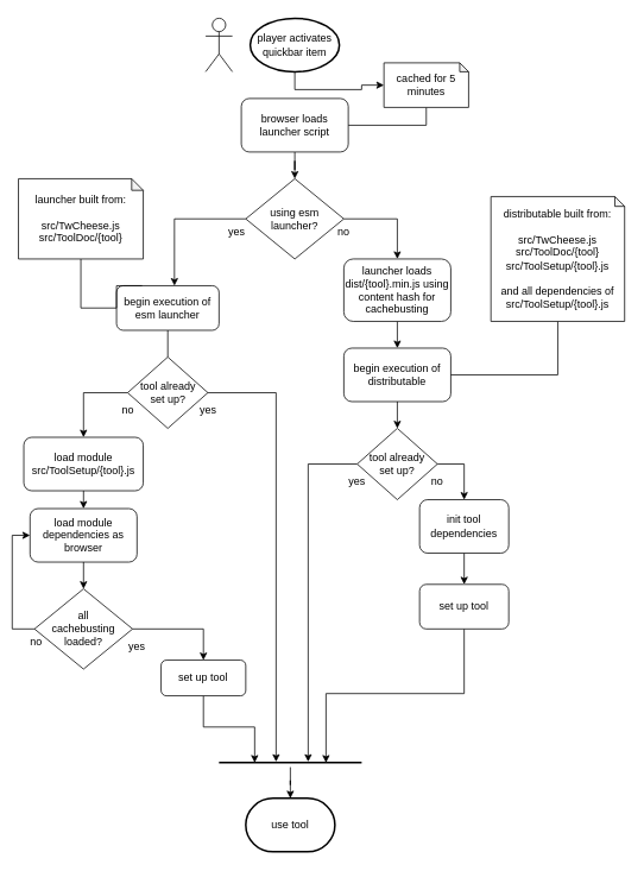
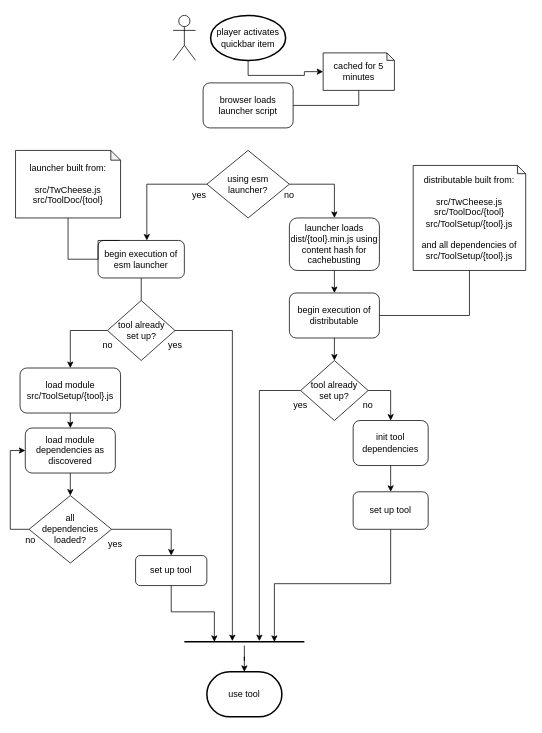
  <mxCell id="0" />
  <mxCell id="1" parent="0" />
  <mxCell id="2" value="" style="shape=umlActor;verticalLabelPosition=bottom;labelBackgroundColor=#ffffff;verticalAlign=top;html=1;outlineConnect=0;" parent="1" vertex="1"><mxGeometry x="230" y="20" width="30" height="60" as="geometry" /></mxCell>
  <mxCell id="3" value="" style="edgeStyle=orthogonalEdgeStyle;rounded=0;orthogonalLoop=1;jettySize=auto;html=1;exitX=0.5;exitY=1;exitDx=0;exitDy=0;exitPerimeter=0;" parent="1" source="52" target="51" edge="1"><mxGeometry relative="1" as="geometry"><mxPoint x="330" y="120" as="targetPoint" /><mxPoint x="330" y="70" as="sourcePoint" /></mxGeometry></mxCell>
- <mxCell id="4" style="edgeStyle=orthogonalEdgeStyle;rounded=0;orthogonalLoop=1;jettySize=auto;html=1;exitX=0.5;exitY=1;exitDx=0;exitDy=0;" parent="1" source="6" target="9" edge="1"><mxGeometry relative="1" as="geometry" /></mxCell>
  <mxCell id="5" value="" style="edgeStyle=orthogonalEdgeStyle;rounded=0;orthogonalLoop=1;jettySize=auto;html=1;entryX=0.5;entryY=1;entryDx=0;entryDy=0;entryPerimeter=0;endArrow=none;endFill=0;" parent="1" source="6" target="51" edge="1"><mxGeometry relative="1" as="geometry"><mxPoint x="470" y="140" as="targetPoint" /></mxGeometry></mxCell>
  <mxCell id="6" value="browser loads launcher script" style="rounded=1;whiteSpace=wrap;html=1;" parent="1" vertex="1"><mxGeometry x="270" y="110" width="120" height="60" as="geometry" /></mxCell>
  <mxCell id="7" style="edgeStyle=orthogonalEdgeStyle;rounded=0;orthogonalLoop=1;jettySize=auto;html=1;exitX=0;exitY=0.5;exitDx=0;exitDy=0;entryX=0.565;entryY=0;entryDx=0;entryDy=0;entryPerimeter=0;" parent="1" source="9" target="11" edge="1"><mxGeometry relative="1" as="geometry" /></mxCell>
  <mxCell id="8" style="edgeStyle=orthogonalEdgeStyle;rounded=0;orthogonalLoop=1;jettySize=auto;html=1;exitX=1;exitY=0.5;exitDx=0;exitDy=0;entryX=0.5;entryY=0;entryDx=0;entryDy=0;endArrow=classic;endFill=1;" parent="1" source="9" target="28" edge="1"><mxGeometry relative="1" as="geometry" /></mxCell>
  <mxCell id="9" value="using esm launcher?" style="rhombus;whiteSpace=wrap;html=1;" parent="1" vertex="1"><mxGeometry x="275" y="200" width="110" height="90" as="geometry" /></mxCell>
  <mxCell id="10" style="edgeStyle=orthogonalEdgeStyle;rounded=0;orthogonalLoop=1;jettySize=auto;html=1;exitX=0.5;exitY=1;exitDx=0;exitDy=0;entryX=0.5;entryY=0;entryDx=0;entryDy=0;endArrow=none;endFill=0;" parent="1" source="11" target="17" edge="1"><mxGeometry relative="1" as="geometry" /></mxCell>
  <mxCell id="11" value="begin execution of esm launcher" style="rounded=1;whiteSpace=wrap;html=1;" parent="1" vertex="1"><mxGeometry x="130" y="320" width="115" height="50" as="geometry" /></mxCell>
  <mxCell id="12" style="edgeStyle=orthogonalEdgeStyle;rounded=0;orthogonalLoop=1;jettySize=auto;html=1;exitX=0.5;exitY=1;exitDx=0;exitDy=0;exitPerimeter=0;entryX=0;entryY=0.5;entryDx=0;entryDy=0;endArrow=none;endFill=0;" parent="1" source="13" target="11" edge="1"><mxGeometry relative="1" as="geometry" /></mxCell>
  <mxCell id="13" value="&lt;div&gt;launcher built from:&lt;/div&gt;&lt;div&gt;&lt;br&gt;&lt;/div&gt;&lt;div&gt;src/TwCheese.js&lt;/div&gt;&lt;div&gt;src/ToolDoc/{tool}&lt;/div&gt;" style="shape=note;whiteSpace=wrap;html=1;backgroundOutline=1;darkOpacity=0.05;size=13;" parent="1" vertex="1"><mxGeometry x="20" y="200" width="140" height="90" as="geometry" /></mxCell>
  <mxCell id="14" style="edgeStyle=orthogonalEdgeStyle;rounded=0;orthogonalLoop=1;jettySize=auto;html=1;exitX=0.25;exitY=0;exitDx=0;exitDy=0;entryX=0;entryY=0.5;entryDx=0;entryDy=0;endArrow=none;endFill=0;" parent="1" source="11" target="11" edge="1"><mxGeometry relative="1" as="geometry" /></mxCell>
  <mxCell id="15" style="edgeStyle=orthogonalEdgeStyle;rounded=0;orthogonalLoop=1;jettySize=auto;html=1;exitX=0;exitY=0.5;exitDx=0;exitDy=0;entryX=0.5;entryY=0;entryDx=0;entryDy=0;endArrow=classic;endFill=1;" parent="1" source="17" target="19" edge="1"><mxGeometry relative="1" as="geometry" /></mxCell>
  <mxCell id="16" style="edgeStyle=orthogonalEdgeStyle;rounded=0;orthogonalLoop=1;jettySize=auto;html=1;exitX=1;exitY=0.5;exitDx=0;exitDy=0;entryX=0.4;entryY=0.4;entryDx=0;entryDy=0;entryPerimeter=0;endArrow=classic;endFill=1;" parent="1" source="17" target="26" edge="1"><mxGeometry relative="1" as="geometry" /></mxCell>
  <mxCell id="17" value="&lt;div&gt;tool already&lt;/div&gt;&lt;div&gt; set up?&lt;/div&gt;" style="rhombus;whiteSpace=wrap;html=1;" parent="1" vertex="1"><mxGeometry x="142.5" y="400" width="90" height="80" as="geometry" /></mxCell>
  <mxCell id="18" style="edgeStyle=orthogonalEdgeStyle;rounded=0;orthogonalLoop=1;jettySize=auto;html=1;exitX=0.5;exitY=1;exitDx=0;exitDy=0;entryX=0.5;entryY=0;entryDx=0;entryDy=0;endArrow=classic;endFill=1;" parent="1" source="19" target="21" edge="1"><mxGeometry relative="1" as="geometry" /></mxCell>
  <mxCell id="19" value="&lt;div&gt;load module&lt;/div&gt;&lt;div&gt;src/ToolSetup/{tool}.js&lt;br&gt;&lt;/div&gt;" style="rounded=1;whiteSpace=wrap;html=1;" parent="1" vertex="1"><mxGeometry x="26" y="490" width="134" height="60" as="geometry" /></mxCell>
  <mxCell id="20" style="edgeStyle=orthogonalEdgeStyle;rounded=0;orthogonalLoop=1;jettySize=auto;html=1;exitX=0.5;exitY=1;exitDx=0;exitDy=0;entryX=0.5;entryY=0;entryDx=0;entryDy=0;endArrow=classic;endFill=1;" parent="1" source="21" target="24" edge="1"><mxGeometry relative="1" as="geometry" /></mxCell>
- <mxCell id="21" value="load module dependencies as browser" style="rounded=1;whiteSpace=wrap;html=1;" parent="1" vertex="1"><mxGeometry x="33" y="570" width="120" height="60" as="geometry" /></mxCell>
+ <mxCell id="21" value="load module dependencies as discovered" style="rounded=1;whiteSpace=wrap;html=1;" parent="1" vertex="1"><mxGeometry x="33" y="570" width="120" height="60" as="geometry" /></mxCell>
  <mxCell id="22" style="edgeStyle=orthogonalEdgeStyle;rounded=0;orthogonalLoop=1;jettySize=auto;html=1;exitX=0;exitY=0.5;exitDx=0;exitDy=0;entryX=0;entryY=0.5;entryDx=0;entryDy=0;endArrow=classic;endFill=1;" parent="1" source="24" target="21" edge="1"><mxGeometry relative="1" as="geometry" /></mxCell>
  <mxCell id="23" style="edgeStyle=orthogonalEdgeStyle;rounded=0;orthogonalLoop=1;jettySize=auto;html=1;exitX=1;exitY=0.5;exitDx=0;exitDy=0;entryX=0.5;entryY=0;entryDx=0;entryDy=0;" parent="1" source="24" target="50" edge="1"><mxGeometry relative="1" as="geometry" /></mxCell>
- <mxCell id="24" value="&lt;div&gt;all&lt;br&gt;&lt;/div&gt;&lt;div&gt;cachebusting loaded?&lt;/div&gt;" style="rhombus;whiteSpace=wrap;html=1;" parent="1" vertex="1"><mxGeometry x="38" y="660" width="110" height="90" as="geometry" /></mxCell>
+ <mxCell id="24" value="&lt;div&gt;all&lt;br&gt;&lt;/div&gt;&lt;div&gt;dependencies loaded?&lt;/div&gt;" style="rhombus;whiteSpace=wrap;html=1;" parent="1" vertex="1"><mxGeometry x="38" y="660" width="110" height="90" as="geometry" /></mxCell>
  <mxCell id="25" style="edgeStyle=orthogonalEdgeStyle;rounded=0;orthogonalLoop=1;jettySize=auto;html=1;entryX=0.5;entryY=0;entryDx=0;entryDy=0;entryPerimeter=0;endArrow=classic;endFill=1;" parent="1" source="26" target="38" edge="1"><mxGeometry relative="1" as="geometry" /></mxCell>
  <mxCell id="26" value="" style="line;strokeWidth=2;html=1;" parent="1" vertex="1"><mxGeometry x="245" y="850" width="160" height="10" as="geometry" /></mxCell>
  <mxCell id="27" style="edgeStyle=orthogonalEdgeStyle;rounded=0;orthogonalLoop=1;jettySize=auto;html=1;exitX=0.5;exitY=1;exitDx=0;exitDy=0;entryX=0.5;entryY=0;entryDx=0;entryDy=0;endArrow=classic;endFill=1;" parent="1" source="28" target="30" edge="1"><mxGeometry relative="1" as="geometry" /></mxCell>
  <mxCell id="28" value="launcher loads dist/{tool}.min.js using content hash for cachebusting" style="rounded=1;whiteSpace=wrap;html=1;" parent="1" vertex="1"><mxGeometry x="385" y="290" width="120" height="70" as="geometry" /></mxCell>
  <mxCell id="29" style="edgeStyle=orthogonalEdgeStyle;rounded=0;orthogonalLoop=1;jettySize=auto;html=1;exitX=0.5;exitY=1;exitDx=0;exitDy=0;entryX=0.5;entryY=0;entryDx=0;entryDy=0;endArrow=classic;endFill=1;" parent="1" source="30" target="33" edge="1"><mxGeometry relative="1" as="geometry" /></mxCell>
  <mxCell id="30" value="begin execution of distributable" style="rounded=1;whiteSpace=wrap;html=1;" parent="1" vertex="1"><mxGeometry x="385" y="390" width="120" height="60" as="geometry" /></mxCell>
  <mxCell id="31" style="edgeStyle=orthogonalEdgeStyle;rounded=0;orthogonalLoop=1;jettySize=auto;html=1;exitX=0;exitY=0.5;exitDx=0;exitDy=0;entryX=0.625;entryY=0.4;entryDx=0;entryDy=0;entryPerimeter=0;endArrow=classic;endFill=1;" parent="1" source="33" target="26" edge="1"><mxGeometry relative="1" as="geometry" /></mxCell>
  <mxCell id="32" style="edgeStyle=orthogonalEdgeStyle;rounded=0;orthogonalLoop=1;jettySize=auto;html=1;exitX=1;exitY=0.5;exitDx=0;exitDy=0;entryX=0.5;entryY=0;entryDx=0;entryDy=0;endArrow=classic;endFill=1;" parent="1" source="33" target="35" edge="1"><mxGeometry relative="1" as="geometry" /></mxCell>
  <mxCell id="33" value="&lt;div&gt;tool already&lt;/div&gt;&lt;div&gt;set up?&lt;br&gt;&lt;/div&gt;" style="rhombus;whiteSpace=wrap;html=1;" parent="1" vertex="1"><mxGeometry x="400" y="480" width="90" height="80" as="geometry" /></mxCell>
  <mxCell id="34" style="edgeStyle=orthogonalEdgeStyle;rounded=0;orthogonalLoop=1;jettySize=auto;html=1;exitX=0.5;exitY=1;exitDx=0;exitDy=0;entryX=0.5;entryY=0;entryDx=0;entryDy=0;" parent="1" source="35" target="48" edge="1"><mxGeometry relative="1" as="geometry" /></mxCell>
  <mxCell id="35" value="init tool dependencies" style="rounded=1;whiteSpace=wrap;html=1;" parent="1" vertex="1"><mxGeometry x="470" y="560" width="100" height="60" as="geometry" /></mxCell>
  <mxCell id="36" style="edgeStyle=orthogonalEdgeStyle;rounded=0;orthogonalLoop=1;jettySize=auto;html=1;exitX=0.5;exitY=1;exitDx=0;exitDy=0;exitPerimeter=0;entryX=1;entryY=0.5;entryDx=0;entryDy=0;endArrow=none;endFill=0;" parent="1" source="37" target="30" edge="1"><mxGeometry relative="1" as="geometry" /></mxCell>
  <mxCell id="37" value="&lt;div&gt;distributable built from:&lt;/div&gt;&lt;div&gt;&lt;br&gt;&lt;/div&gt;&lt;div&gt;src/TwCheese.js&lt;/div&gt;&lt;div&gt;src/ToolDoc/{tool}&lt;/div&gt;&lt;div&gt;src/ToolSetup/{tool}.js&lt;/div&gt;&lt;div&gt;&lt;br&gt;&lt;/div&gt;&lt;div&gt;and all dependencies of src/ToolSetup/{tool}.js&lt;br&gt;&lt;/div&gt;" style="shape=note;whiteSpace=wrap;html=1;backgroundOutline=1;darkOpacity=0.05;size=11;" parent="1" vertex="1"><mxGeometry x="550" y="220" width="150" height="140" as="geometry" /></mxCell>
  <mxCell id="38" value="use tool" style="strokeWidth=2;html=1;shape=mxgraph.flowchart.terminator;whiteSpace=wrap;" parent="1" vertex="1"><mxGeometry x="275" y="895" width="100" height="60" as="geometry" /></mxCell>
  <mxCell id="39" value="yes" style="text;html=1;strokeColor=none;fillColor=none;align=center;verticalAlign=middle;whiteSpace=wrap;rounded=0;" parent="1" vertex="1"><mxGeometry x="245" y="250" width="40" height="20" as="geometry" /></mxCell>
  <mxCell id="40" value="no" style="text;html=1;strokeColor=none;fillColor=none;align=center;verticalAlign=middle;whiteSpace=wrap;rounded=0;" parent="1" vertex="1"><mxGeometry x="365" y="250" width="40" height="20" as="geometry" /></mxCell>
  <mxCell id="41" value="no" style="text;html=1;strokeColor=none;fillColor=none;align=center;verticalAlign=middle;whiteSpace=wrap;rounded=0;" parent="1" vertex="1"><mxGeometry x="122.5" y="450" width="40" height="20" as="geometry" /></mxCell>
  <mxCell id="42" value="yes" style="text;html=1;strokeColor=none;fillColor=none;align=center;verticalAlign=middle;whiteSpace=wrap;rounded=0;" parent="1" vertex="1"><mxGeometry x="212.5" y="450" width="40" height="20" as="geometry" /></mxCell>
  <mxCell id="43" value="no" style="text;html=1;strokeColor=none;fillColor=none;align=center;verticalAlign=middle;whiteSpace=wrap;rounded=0;" parent="1" vertex="1"><mxGeometry x="20" y="710" width="40" height="20" as="geometry" /></mxCell>
  <mxCell id="44" value="yes" style="text;html=1;strokeColor=none;fillColor=none;align=center;verticalAlign=middle;whiteSpace=wrap;rounded=0;" parent="1" vertex="1"><mxGeometry x="133" y="715" width="40" height="20" as="geometry" /></mxCell>
  <mxCell id="45" value="yes" style="text;html=1;strokeColor=none;fillColor=none;align=center;verticalAlign=middle;whiteSpace=wrap;rounded=0;" parent="1" vertex="1"><mxGeometry x="380" y="530" width="40" height="20" as="geometry" /></mxCell>
  <mxCell id="46" value="no" style="text;html=1;strokeColor=none;fillColor=none;align=center;verticalAlign=middle;whiteSpace=wrap;rounded=0;" parent="1" vertex="1"><mxGeometry x="470" y="530" width="40" height="20" as="geometry" /></mxCell>
  <mxCell id="47" style="edgeStyle=orthogonalEdgeStyle;rounded=0;orthogonalLoop=1;jettySize=auto;html=1;exitX=0.5;exitY=1;exitDx=0;exitDy=0;entryX=0.75;entryY=0.5;entryDx=0;entryDy=0;entryPerimeter=0;" parent="1" source="48" target="26" edge="1"><mxGeometry relative="1" as="geometry" /></mxCell>
  <mxCell id="48" value="set up tool" style="rounded=1;whiteSpace=wrap;html=1;" parent="1" vertex="1"><mxGeometry x="470" y="655" width="100" height="50" as="geometry" /></mxCell>
  <mxCell id="49" style="edgeStyle=orthogonalEdgeStyle;rounded=0;orthogonalLoop=1;jettySize=auto;html=1;exitX=0.5;exitY=1;exitDx=0;exitDy=0;entryX=0.25;entryY=0.5;entryDx=0;entryDy=0;entryPerimeter=0;" parent="1" source="50" target="26" edge="1"><mxGeometry relative="1" as="geometry" /></mxCell>
  <mxCell id="50" value="set up tool" style="rounded=1;whiteSpace=wrap;html=1;" parent="1" vertex="1"><mxGeometry x="180" y="740" width="95" height="40" as="geometry" /></mxCell>
  <mxCell id="51" value="cached for 5 minutes" style="shape=note;whiteSpace=wrap;html=1;backgroundOutline=1;darkOpacity=0.05;size=10;" parent="1" vertex="1"><mxGeometry x="430" y="70" width="95" height="50" as="geometry" /></mxCell>
  <mxCell id="52" value="player activates&lt;br&gt;quickbar item&lt;br&gt;" style="strokeWidth=2;html=1;shape=mxgraph.flowchart.start_1;whiteSpace=wrap;" vertex="1" parent="1"><mxGeometry x="280" y="20" width="100" height="60" as="geometry" /></mxCell>
